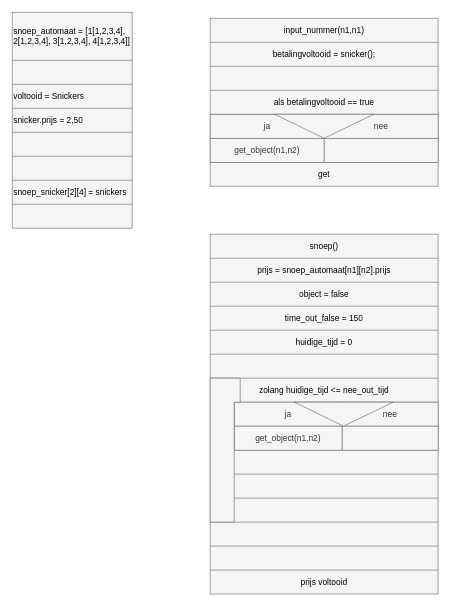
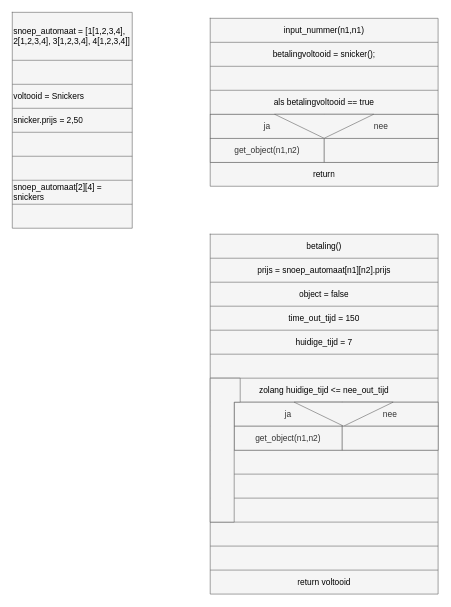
  <mxCell id="0" />
  <mxCell id="1" parent="0" />
  <mxCell id="2" value="" style="shape=table;startSize=0;container=1;collapsible=0;childLayout=tableLayout;fillColor=#f5f5f5;fontColor=#000000;strokeColor=#666666;fontSize=14;align=left;" vertex="1" parent="1"><mxGeometry x="20" y="20" width="200" height="360" as="geometry" /></mxCell>
  <mxCell id="3" value="" style="shape=tableRow;horizontal=0;startSize=0;swimlaneHead=0;swimlaneBody=0;top=0;left=0;bottom=0;right=0;collapsible=0;dropTarget=0;fillColor=none;points=[[0,0.5],[1,0.5]];portConstraint=eastwest;fontColor=#000000;fontSize=14;align=left;" vertex="1" parent="2"><mxGeometry width="200" height="80" as="geometry" /></mxCell>
  <mxCell id="4" value="snoep_automaat = [1[1,2,3,4], 2[1,2,3,4], 3[1,2,3,4], 4[1,2,3,4]]" style="shape=partialRectangle;html=1;whiteSpace=wrap;connectable=0;overflow=hidden;fillColor=none;top=0;left=0;bottom=0;right=0;pointerEvents=1;fontColor=#000000;fontSize=14;align=left;" vertex="1" parent="3"><mxGeometry width="200" height="80" as="geometry"><mxRectangle width="200" height="80" as="alternateBounds" /></mxGeometry></mxCell>
  <mxCell id="5" style="shape=tableRow;horizontal=0;startSize=0;swimlaneHead=0;swimlaneBody=0;top=0;left=0;bottom=0;right=0;collapsible=0;dropTarget=0;fillColor=none;points=[[0,0.5],[1,0.5]];portConstraint=eastwest;fontColor=#000000;fontSize=14;align=left;" vertex="1" parent="2"><mxGeometry y="80" width="200" height="40" as="geometry" /></mxCell>
  <mxCell id="6" style="shape=partialRectangle;html=1;whiteSpace=wrap;connectable=0;overflow=hidden;fillColor=none;top=0;left=0;bottom=0;right=0;pointerEvents=1;fontColor=#000000;fontSize=14;align=left;" vertex="1" parent="5"><mxGeometry width="200" height="40" as="geometry"><mxRectangle width="200" height="40" as="alternateBounds" /></mxGeometry></mxCell>
  <mxCell id="7" value="" style="shape=tableRow;horizontal=0;startSize=0;swimlaneHead=0;swimlaneBody=0;top=0;left=0;bottom=0;right=0;collapsible=0;dropTarget=0;fillColor=none;points=[[0,0.5],[1,0.5]];portConstraint=eastwest;fontColor=#000000;fontSize=14;align=left;" vertex="1" parent="2"><mxGeometry y="120" width="200" height="40" as="geometry" /></mxCell>
  <mxCell id="8" value="voltooid = Snickers" style="shape=partialRectangle;html=1;whiteSpace=wrap;connectable=0;overflow=hidden;fillColor=none;top=0;left=0;bottom=0;right=0;pointerEvents=1;fontColor=#000000;fontSize=14;align=left;" vertex="1" parent="7"><mxGeometry width="200" height="40" as="geometry"><mxRectangle width="200" height="40" as="alternateBounds" /></mxGeometry></mxCell>
  <mxCell id="9" value="" style="shape=tableRow;horizontal=0;startSize=0;swimlaneHead=0;swimlaneBody=0;top=0;left=0;bottom=0;right=0;collapsible=0;dropTarget=0;fillColor=none;points=[[0,0.5],[1,0.5]];portConstraint=eastwest;fontColor=#000000;fontSize=14;align=left;" vertex="1" parent="2"><mxGeometry y="160" width="200" height="40" as="geometry" /></mxCell>
  <mxCell id="10" value="snicker.prijs = 2,50" style="shape=partialRectangle;html=1;whiteSpace=wrap;connectable=0;overflow=hidden;fillColor=none;top=0;left=0;bottom=0;right=0;pointerEvents=1;fontColor=#000000;fontSize=14;align=left;" vertex="1" parent="9"><mxGeometry width="200" height="40" as="geometry"><mxRectangle width="200" height="40" as="alternateBounds" /></mxGeometry></mxCell>
  <mxCell id="11" style="shape=tableRow;horizontal=0;startSize=0;swimlaneHead=0;swimlaneBody=0;top=0;left=0;bottom=0;right=0;collapsible=0;dropTarget=0;fillColor=none;points=[[0,0.5],[1,0.5]];portConstraint=eastwest;fontColor=#000000;fontSize=14;align=left;" vertex="1" parent="2"><mxGeometry y="200" width="200" height="40" as="geometry" /></mxCell>
  <mxCell id="12" style="shape=partialRectangle;html=1;whiteSpace=wrap;connectable=0;overflow=hidden;fillColor=none;top=0;left=0;bottom=0;right=0;pointerEvents=1;fontColor=#000000;fontSize=14;align=left;" vertex="1" parent="11"><mxGeometry width="200" height="40" as="geometry"><mxRectangle width="200" height="40" as="alternateBounds" /></mxGeometry></mxCell>
  <mxCell id="13" style="shape=tableRow;horizontal=0;startSize=0;swimlaneHead=0;swimlaneBody=0;top=0;left=0;bottom=0;right=0;collapsible=0;dropTarget=0;fillColor=none;points=[[0,0.5],[1,0.5]];portConstraint=eastwest;fontColor=#000000;fontSize=14;align=left;" vertex="1" parent="2"><mxGeometry y="240" width="200" height="40" as="geometry" /></mxCell>
  <mxCell id="14" style="shape=partialRectangle;html=1;whiteSpace=wrap;connectable=0;overflow=hidden;fillColor=none;top=0;left=0;bottom=0;right=0;pointerEvents=1;fontColor=#000000;fontSize=14;align=left;" vertex="1" parent="13"><mxGeometry width="200" height="40" as="geometry"><mxRectangle width="200" height="40" as="alternateBounds" /></mxGeometry></mxCell>
  <mxCell id="15" value="" style="shape=tableRow;horizontal=0;startSize=0;swimlaneHead=0;swimlaneBody=0;top=0;left=0;bottom=0;right=0;collapsible=0;dropTarget=0;fillColor=none;points=[[0,0.5],[1,0.5]];portConstraint=eastwest;fontColor=#000000;fontSize=14;align=left;" vertex="1" parent="2"><mxGeometry y="280" width="200" height="40" as="geometry" /></mxCell>
- <mxCell id="16" value="snoep_snicker[2][4] = snickers" style="shape=partialRectangle;html=1;whiteSpace=wrap;connectable=0;overflow=hidden;fillColor=none;top=0;left=0;bottom=0;right=0;pointerEvents=1;fontColor=#000000;fontSize=14;align=left;" vertex="1" parent="15"><mxGeometry width="200" height="40" as="geometry"><mxRectangle width="200" height="40" as="alternateBounds" /></mxGeometry></mxCell>
+ <mxCell id="16" value="snoep_automaat[2][4] = snickers" style="shape=partialRectangle;html=1;whiteSpace=wrap;connectable=0;overflow=hidden;fillColor=none;top=0;left=0;bottom=0;right=0;pointerEvents=1;fontColor=#000000;fontSize=14;align=left;" vertex="1" parent="15"><mxGeometry width="200" height="40" as="geometry"><mxRectangle width="200" height="40" as="alternateBounds" /></mxGeometry></mxCell>
  <mxCell id="17" value="" style="shape=tableRow;horizontal=0;startSize=0;swimlaneHead=0;swimlaneBody=0;top=0;left=0;bottom=0;right=0;collapsible=0;dropTarget=0;fillColor=none;points=[[0,0.5],[1,0.5]];portConstraint=eastwest;fontColor=#000000;fontSize=14;align=left;" vertex="1" parent="2"><mxGeometry y="320" width="200" height="40" as="geometry" /></mxCell>
  <mxCell id="18" value="" style="shape=partialRectangle;html=1;whiteSpace=wrap;connectable=0;overflow=hidden;fillColor=none;top=0;left=0;bottom=0;right=0;pointerEvents=1;fontColor=#000000;fontSize=14;align=left;" vertex="1" parent="17"><mxGeometry width="200" height="40" as="geometry"><mxRectangle width="200" height="40" as="alternateBounds" /></mxGeometry></mxCell>
  <mxCell id="19" value="" style="shape=table;startSize=0;container=1;collapsible=0;childLayout=tableLayout;fillColor=#f5f5f5;strokeColor=#666666;fontColor=#000000;fontSize=14;swimlaneFillColor=none;rounded=0;" vertex="1" parent="1"><mxGeometry x="350" y="30" width="380" height="280" as="geometry" /></mxCell>
  <mxCell id="20" style="shape=tableRow;horizontal=0;startSize=0;swimlaneHead=0;swimlaneBody=0;top=0;left=0;bottom=0;right=0;collapsible=0;dropTarget=0;fillColor=none;points=[[0,0.5],[1,0.5]];portConstraint=eastwest;fontColor=#000000;fontSize=14;align=center;" vertex="1" parent="19"><mxGeometry width="380" height="40" as="geometry" /></mxCell>
  <mxCell id="21" value="input_nummer(n1,n1)" style="shape=partialRectangle;html=1;whiteSpace=wrap;connectable=0;overflow=hidden;fillColor=none;top=0;left=0;bottom=0;right=0;pointerEvents=1;fontColor=#000000;fontSize=14;" vertex="1" parent="20"><mxGeometry width="380" height="40" as="geometry"><mxRectangle width="380" height="40" as="alternateBounds" /></mxGeometry></mxCell>
  <mxCell id="22" value="" style="shape=tableRow;horizontal=0;startSize=0;swimlaneHead=0;swimlaneBody=0;top=0;left=0;bottom=0;right=0;collapsible=0;dropTarget=0;fillColor=none;points=[[0,0.5],[1,0.5]];portConstraint=eastwest;fontColor=#000000;fontSize=14;" vertex="1" parent="19"><mxGeometry y="40" width="380" height="40" as="geometry" /></mxCell>
  <mxCell id="23" value="betalingvoltooid = snicker();" style="shape=partialRectangle;html=1;whiteSpace=wrap;connectable=0;overflow=hidden;fillColor=none;top=0;left=0;bottom=0;right=0;pointerEvents=1;fontColor=#000000;fontSize=14;" vertex="1" parent="22"><mxGeometry width="380" height="40" as="geometry"><mxRectangle width="380" height="40" as="alternateBounds" /></mxGeometry></mxCell>
  <mxCell id="24" style="shape=tableRow;horizontal=0;startSize=0;swimlaneHead=0;swimlaneBody=0;top=0;left=0;bottom=0;right=0;collapsible=0;dropTarget=0;fillColor=none;points=[[0,0.5],[1,0.5]];portConstraint=eastwest;fontColor=#000000;fontSize=14;" vertex="1" parent="19"><mxGeometry y="80" width="380" height="40" as="geometry" /></mxCell>
  <mxCell id="25" value="" style="shape=partialRectangle;html=1;whiteSpace=wrap;connectable=0;overflow=hidden;fillColor=none;top=0;left=0;bottom=0;right=0;pointerEvents=1;fontColor=#000000;fontSize=14;" vertex="1" parent="24"><mxGeometry width="380" height="40" as="geometry"><mxRectangle width="380" height="40" as="alternateBounds" /></mxGeometry></mxCell>
  <mxCell id="26" style="shape=tableRow;horizontal=0;startSize=0;swimlaneHead=0;swimlaneBody=0;top=0;left=0;bottom=0;right=0;collapsible=0;dropTarget=0;fillColor=none;points=[[0,0.5],[1,0.5]];portConstraint=eastwest;fontColor=#000000;fontSize=14;" vertex="1" parent="19"><mxGeometry y="120" width="380" height="40" as="geometry" /></mxCell>
  <mxCell id="27" value="als betalingvoltooid == true" style="shape=partialRectangle;html=1;whiteSpace=wrap;connectable=0;overflow=hidden;fillColor=none;top=0;left=0;bottom=0;right=0;pointerEvents=1;fontColor=#000000;fontSize=14;" vertex="1" parent="26"><mxGeometry width="380" height="40" as="geometry"><mxRectangle width="380" height="40" as="alternateBounds" /></mxGeometry></mxCell>
  <mxCell id="28" style="shape=tableRow;horizontal=0;startSize=0;swimlaneHead=0;swimlaneBody=0;top=0;left=0;bottom=0;right=0;collapsible=0;dropTarget=0;fillColor=none;points=[[0,0.5],[1,0.5]];portConstraint=eastwest;fontColor=#000000;fontSize=14;" vertex="1" parent="19"><mxGeometry y="160" width="380" height="40" as="geometry" /></mxCell>
  <mxCell id="29" style="shape=partialRectangle;html=1;whiteSpace=wrap;connectable=0;overflow=hidden;fillColor=none;top=0;left=0;bottom=0;right=0;pointerEvents=1;fontColor=#000000;fontSize=14;" vertex="1" parent="28"><mxGeometry width="380" height="40" as="geometry"><mxRectangle width="380" height="40" as="alternateBounds" /></mxGeometry></mxCell>
  <mxCell id="30" style="shape=tableRow;horizontal=0;startSize=0;swimlaneHead=0;swimlaneBody=0;top=0;left=0;bottom=0;right=0;collapsible=0;dropTarget=0;fillColor=none;points=[[0,0.5],[1,0.5]];portConstraint=eastwest;fontColor=#000000;fontSize=14;" vertex="1" parent="19"><mxGeometry y="200" width="380" height="40" as="geometry" /></mxCell>
  <mxCell id="31" style="shape=partialRectangle;html=1;whiteSpace=wrap;connectable=0;overflow=hidden;fillColor=none;top=0;left=0;bottom=0;right=0;pointerEvents=1;fontColor=#000000;fontSize=14;" vertex="1" parent="30"><mxGeometry width="380" height="40" as="geometry"><mxRectangle width="380" height="40" as="alternateBounds" /></mxGeometry></mxCell>
  <mxCell id="32" style="shape=tableRow;horizontal=0;startSize=0;swimlaneHead=0;swimlaneBody=0;top=0;left=0;bottom=0;right=0;collapsible=0;dropTarget=0;fillColor=none;points=[[0,0.5],[1,0.5]];portConstraint=eastwest;fontColor=#000000;fontSize=14;" vertex="1" parent="19"><mxGeometry y="240" width="380" height="40" as="geometry" /></mxCell>
- <mxCell id="33" value="get" style="shape=partialRectangle;html=1;whiteSpace=wrap;connectable=0;overflow=hidden;fillColor=none;top=0;left=0;bottom=0;right=0;pointerEvents=1;fontColor=#000000;fontSize=14;" vertex="1" parent="32"><mxGeometry width="380" height="40" as="geometry"><mxRectangle width="380" height="40" as="alternateBounds" /></mxGeometry></mxCell>
+ <mxCell id="33" value="return" style="shape=partialRectangle;html=1;whiteSpace=wrap;connectable=0;overflow=hidden;fillColor=none;top=0;left=0;bottom=0;right=0;pointerEvents=1;fontColor=#000000;fontSize=14;" vertex="1" parent="32"><mxGeometry width="380" height="40" as="geometry"><mxRectangle width="380" height="40" as="alternateBounds" /></mxGeometry></mxCell>
  <mxCell id="34" value="ja" style="rounded=0;whiteSpace=wrap;html=1;labelBackgroundColor=none;fontSize=14;fontColor=#333333;fillColor=#f5f5f5;strokeColor=#666666;align=center;" vertex="1" parent="1"><mxGeometry x="350" y="190" width="190" height="40" as="geometry" /></mxCell>
  <mxCell id="35" value="nee" style="rounded=0;whiteSpace=wrap;html=1;labelBackgroundColor=none;fontSize=14;fontColor=#333333;fillColor=#f5f5f5;strokeColor=#666666;" vertex="1" parent="1"><mxGeometry x="540" y="190" width="190" height="40" as="geometry" /></mxCell>
  <mxCell id="36" value="" style="triangle;whiteSpace=wrap;html=1;rounded=0;labelBackgroundColor=none;fontSize=14;fontColor=#333333;fillColor=#f5f5f5;strokeColor=#666666;direction=south;" vertex="1" parent="1"><mxGeometry x="457.5" y="190" width="165" height="40" as="geometry" /></mxCell>
  <mxCell id="37" value="get_object(n1,n2)" style="rounded=0;whiteSpace=wrap;html=1;labelBackgroundColor=none;fontSize=14;fontColor=#333333;fillColor=#f5f5f5;strokeColor=#666666;align=center;" vertex="1" parent="1"><mxGeometry x="350" y="230" width="190" height="40" as="geometry" /></mxCell>
  <mxCell id="38" value="" style="rounded=0;whiteSpace=wrap;html=1;labelBackgroundColor=none;fontSize=14;fontColor=#333333;fillColor=#f5f5f5;strokeColor=#666666;align=center;" vertex="1" parent="1"><mxGeometry x="540" y="230" width="190" height="40" as="geometry" /></mxCell>
  <mxCell id="39" value="" style="shape=table;startSize=0;container=1;collapsible=0;childLayout=tableLayout;fillColor=#f5f5f5;strokeColor=#666666;fontColor=#000000;fontSize=14;swimlaneFillColor=none;rounded=0;" vertex="1" parent="1"><mxGeometry x="350" y="390" width="380" height="600" as="geometry" /></mxCell>
  <mxCell id="40" style="shape=tableRow;horizontal=0;startSize=0;swimlaneHead=0;swimlaneBody=0;top=0;left=0;bottom=0;right=0;collapsible=0;dropTarget=0;fillColor=none;points=[[0,0.5],[1,0.5]];portConstraint=eastwest;fontColor=#000000;fontSize=14;align=center;" vertex="1" parent="39"><mxGeometry width="380" height="40" as="geometry" /></mxCell>
- <mxCell id="41" value="snoep()" style="shape=partialRectangle;html=1;whiteSpace=wrap;connectable=0;overflow=hidden;fillColor=none;top=0;left=0;bottom=0;right=0;pointerEvents=1;fontColor=#000000;fontSize=14;" vertex="1" parent="40"><mxGeometry width="380" height="40" as="geometry"><mxRectangle width="380" height="40" as="alternateBounds" /></mxGeometry></mxCell>
+ <mxCell id="41" value="betaling()" style="shape=partialRectangle;html=1;whiteSpace=wrap;connectable=0;overflow=hidden;fillColor=none;top=0;left=0;bottom=0;right=0;pointerEvents=1;fontColor=#000000;fontSize=14;" vertex="1" parent="40"><mxGeometry width="380" height="40" as="geometry"><mxRectangle width="380" height="40" as="alternateBounds" /></mxGeometry></mxCell>
  <mxCell id="42" style="shape=tableRow;horizontal=0;startSize=0;swimlaneHead=0;swimlaneBody=0;top=0;left=0;bottom=0;right=0;collapsible=0;dropTarget=0;fillColor=none;points=[[0,0.5],[1,0.5]];portConstraint=eastwest;fontColor=#000000;fontSize=14;align=center;" vertex="1" parent="39"><mxGeometry y="40" width="380" height="40" as="geometry" /></mxCell>
  <mxCell id="43" value="prijs = snoep_automaat[n1][n2].prijs" style="shape=partialRectangle;html=1;whiteSpace=wrap;connectable=0;overflow=hidden;fillColor=none;top=0;left=0;bottom=0;right=0;pointerEvents=1;fontColor=#000000;fontSize=14;" vertex="1" parent="42"><mxGeometry width="380" height="40" as="geometry"><mxRectangle width="380" height="40" as="alternateBounds" /></mxGeometry></mxCell>
  <mxCell id="44" value="" style="shape=tableRow;horizontal=0;startSize=0;swimlaneHead=0;swimlaneBody=0;top=0;left=0;bottom=0;right=0;collapsible=0;dropTarget=0;fillColor=none;points=[[0,0.5],[1,0.5]];portConstraint=eastwest;fontColor=#000000;fontSize=14;" vertex="1" parent="39"><mxGeometry y="80" width="380" height="40" as="geometry" /></mxCell>
  <mxCell id="45" value="object = false" style="shape=partialRectangle;html=1;whiteSpace=wrap;connectable=0;overflow=hidden;fillColor=none;top=0;left=0;bottom=0;right=0;pointerEvents=1;fontColor=#000000;fontSize=14;" vertex="1" parent="44"><mxGeometry width="380" height="40" as="geometry"><mxRectangle width="380" height="40" as="alternateBounds" /></mxGeometry></mxCell>
  <mxCell id="46" value="" style="shape=tableRow;horizontal=0;startSize=0;swimlaneHead=0;swimlaneBody=0;top=0;left=0;bottom=0;right=0;collapsible=0;dropTarget=0;fillColor=none;points=[[0,0.5],[1,0.5]];portConstraint=eastwest;fontColor=#000000;fontSize=14;" vertex="1" parent="39"><mxGeometry y="120" width="380" height="40" as="geometry" /></mxCell>
- <mxCell id="47" value="time_out_false = 150" style="shape=partialRectangle;html=1;whiteSpace=wrap;connectable=0;overflow=hidden;fillColor=none;top=0;left=0;bottom=0;right=0;pointerEvents=1;fontColor=#000000;fontSize=14;" vertex="1" parent="46"><mxGeometry width="380" height="40" as="geometry"><mxRectangle width="380" height="40" as="alternateBounds" /></mxGeometry></mxCell>
+ <mxCell id="47" value="time_out_tijd = 150" style="shape=partialRectangle;html=1;whiteSpace=wrap;connectable=0;overflow=hidden;fillColor=none;top=0;left=0;bottom=0;right=0;pointerEvents=1;fontColor=#000000;fontSize=14;" vertex="1" parent="46"><mxGeometry width="380" height="40" as="geometry"><mxRectangle width="380" height="40" as="alternateBounds" /></mxGeometry></mxCell>
  <mxCell id="48" style="shape=tableRow;horizontal=0;startSize=0;swimlaneHead=0;swimlaneBody=0;top=0;left=0;bottom=0;right=0;collapsible=0;dropTarget=0;fillColor=none;points=[[0,0.5],[1,0.5]];portConstraint=eastwest;fontColor=#000000;fontSize=14;" vertex="1" parent="39"><mxGeometry y="160" width="380" height="40" as="geometry" /></mxCell>
- <mxCell id="49" value="huidige_tijd = 0" style="shape=partialRectangle;html=1;whiteSpace=wrap;connectable=0;overflow=hidden;fillColor=none;top=0;left=0;bottom=0;right=0;pointerEvents=1;fontColor=#000000;fontSize=14;" vertex="1" parent="48"><mxGeometry width="380" height="40" as="geometry"><mxRectangle width="380" height="40" as="alternateBounds" /></mxGeometry></mxCell>
+ <mxCell id="49" value="huidige_tijd = 7" style="shape=partialRectangle;html=1;whiteSpace=wrap;connectable=0;overflow=hidden;fillColor=none;top=0;left=0;bottom=0;right=0;pointerEvents=1;fontColor=#000000;fontSize=14;" vertex="1" parent="48"><mxGeometry width="380" height="40" as="geometry"><mxRectangle width="380" height="40" as="alternateBounds" /></mxGeometry></mxCell>
  <mxCell id="50" style="shape=tableRow;horizontal=0;startSize=0;swimlaneHead=0;swimlaneBody=0;top=0;left=0;bottom=0;right=0;collapsible=0;dropTarget=0;fillColor=none;points=[[0,0.5],[1,0.5]];portConstraint=eastwest;fontColor=#000000;fontSize=14;" vertex="1" parent="39"><mxGeometry y="200" width="380" height="40" as="geometry" /></mxCell>
  <mxCell id="51" style="shape=partialRectangle;html=1;whiteSpace=wrap;connectable=0;overflow=hidden;fillColor=none;top=0;left=0;bottom=0;right=0;pointerEvents=1;fontColor=#000000;fontSize=14;" vertex="1" parent="50"><mxGeometry width="380" height="40" as="geometry"><mxRectangle width="380" height="40" as="alternateBounds" /></mxGeometry></mxCell>
  <mxCell id="52" style="shape=tableRow;horizontal=0;startSize=0;swimlaneHead=0;swimlaneBody=0;top=0;left=0;bottom=0;right=0;collapsible=0;dropTarget=0;fillColor=none;points=[[0,0.5],[1,0.5]];portConstraint=eastwest;fontColor=#000000;fontSize=14;" vertex="1" parent="39"><mxGeometry y="240" width="380" height="40" as="geometry" /></mxCell>
  <mxCell id="53" value="zolang huidige_tijd &amp;lt;= nee_out_tijd" style="shape=partialRectangle;html=1;whiteSpace=wrap;connectable=0;overflow=hidden;fillColor=none;top=0;left=0;bottom=0;right=0;pointerEvents=1;fontColor=#000000;fontSize=14;align=center;" vertex="1" parent="52"><mxGeometry width="380" height="40" as="geometry"><mxRectangle width="380" height="40" as="alternateBounds" /></mxGeometry></mxCell>
  <mxCell id="54" style="shape=tableRow;horizontal=0;startSize=0;swimlaneHead=0;swimlaneBody=0;top=0;left=0;bottom=0;right=0;collapsible=0;dropTarget=0;fillColor=none;points=[[0,0.5],[1,0.5]];portConstraint=eastwest;fontColor=#000000;fontSize=14;" vertex="1" parent="39"><mxGeometry y="280" width="380" height="40" as="geometry" /></mxCell>
  <mxCell id="55" value="als betalingvoltooid == true" style="shape=partialRectangle;html=1;whiteSpace=wrap;connectable=0;overflow=hidden;fillColor=none;top=0;left=0;bottom=0;right=0;pointerEvents=1;fontColor=#000000;fontSize=14;" vertex="1" parent="54"><mxGeometry width="380" height="40" as="geometry"><mxRectangle width="380" height="40" as="alternateBounds" /></mxGeometry></mxCell>
  <mxCell id="56" style="shape=tableRow;horizontal=0;startSize=0;swimlaneHead=0;swimlaneBody=0;top=0;left=0;bottom=0;right=0;collapsible=0;dropTarget=0;fillColor=none;points=[[0,0.5],[1,0.5]];portConstraint=eastwest;fontColor=#000000;fontSize=14;" vertex="1" parent="39"><mxGeometry y="320" width="380" height="40" as="geometry" /></mxCell>
  <mxCell id="57" style="shape=partialRectangle;html=1;whiteSpace=wrap;connectable=0;overflow=hidden;fillColor=none;top=0;left=0;bottom=0;right=0;pointerEvents=1;fontColor=#000000;fontSize=14;" vertex="1" parent="56"><mxGeometry width="380" height="40" as="geometry"><mxRectangle width="380" height="40" as="alternateBounds" /></mxGeometry></mxCell>
  <mxCell id="58" style="shape=tableRow;horizontal=0;startSize=0;swimlaneHead=0;swimlaneBody=0;top=0;left=0;bottom=0;right=0;collapsible=0;dropTarget=0;fillColor=none;points=[[0,0.5],[1,0.5]];portConstraint=eastwest;fontColor=#000000;fontSize=14;" vertex="1" parent="39"><mxGeometry y="360" width="380" height="40" as="geometry" /></mxCell>
  <mxCell id="59" style="shape=partialRectangle;html=1;whiteSpace=wrap;connectable=0;overflow=hidden;fillColor=none;top=0;left=0;bottom=0;right=0;pointerEvents=1;fontColor=#000000;fontSize=14;" vertex="1" parent="58"><mxGeometry width="380" height="40" as="geometry"><mxRectangle width="380" height="40" as="alternateBounds" /></mxGeometry></mxCell>
  <mxCell id="60" style="shape=tableRow;horizontal=0;startSize=0;swimlaneHead=0;swimlaneBody=0;top=0;left=0;bottom=0;right=0;collapsible=0;dropTarget=0;fillColor=none;points=[[0,0.5],[1,0.5]];portConstraint=eastwest;fontColor=#000000;fontSize=14;" vertex="1" parent="39"><mxGeometry y="400" width="380" height="40" as="geometry" /></mxCell>
  <mxCell id="61" style="shape=partialRectangle;html=1;whiteSpace=wrap;connectable=0;overflow=hidden;fillColor=none;top=0;left=0;bottom=0;right=0;pointerEvents=1;fontColor=#000000;fontSize=14;" vertex="1" parent="60"><mxGeometry width="380" height="40" as="geometry"><mxRectangle width="380" height="40" as="alternateBounds" /></mxGeometry></mxCell>
  <mxCell id="62" style="shape=tableRow;horizontal=0;startSize=0;swimlaneHead=0;swimlaneBody=0;top=0;left=0;bottom=0;right=0;collapsible=0;dropTarget=0;fillColor=none;points=[[0,0.5],[1,0.5]];portConstraint=eastwest;fontColor=#000000;fontSize=14;" vertex="1" parent="39"><mxGeometry y="440" width="380" height="40" as="geometry" /></mxCell>
  <mxCell id="63" style="shape=partialRectangle;html=1;whiteSpace=wrap;connectable=0;overflow=hidden;fillColor=none;top=0;left=0;bottom=0;right=0;pointerEvents=1;fontColor=#000000;fontSize=14;" vertex="1" parent="62"><mxGeometry width="380" height="40" as="geometry"><mxRectangle width="380" height="40" as="alternateBounds" /></mxGeometry></mxCell>
  <mxCell id="64" style="shape=tableRow;horizontal=0;startSize=0;swimlaneHead=0;swimlaneBody=0;top=0;left=0;bottom=0;right=0;collapsible=0;dropTarget=0;fillColor=none;points=[[0,0.5],[1,0.5]];portConstraint=eastwest;fontColor=#000000;fontSize=14;" vertex="1" parent="39"><mxGeometry y="480" width="380" height="40" as="geometry" /></mxCell>
  <mxCell id="65" style="shape=partialRectangle;html=1;whiteSpace=wrap;connectable=0;overflow=hidden;fillColor=none;top=0;left=0;bottom=0;right=0;pointerEvents=1;fontColor=#000000;fontSize=14;" vertex="1" parent="64"><mxGeometry width="380" height="40" as="geometry"><mxRectangle width="380" height="40" as="alternateBounds" /></mxGeometry></mxCell>
  <mxCell id="66" style="shape=tableRow;horizontal=0;startSize=0;swimlaneHead=0;swimlaneBody=0;top=0;left=0;bottom=0;right=0;collapsible=0;dropTarget=0;fillColor=none;points=[[0,0.5],[1,0.5]];portConstraint=eastwest;fontColor=#000000;fontSize=14;" vertex="1" parent="39"><mxGeometry y="520" width="380" height="40" as="geometry" /></mxCell>
  <mxCell id="67" style="shape=partialRectangle;html=1;whiteSpace=wrap;connectable=0;overflow=hidden;fillColor=none;top=0;left=0;bottom=0;right=0;pointerEvents=1;fontColor=#000000;fontSize=14;" vertex="1" parent="66"><mxGeometry width="380" height="40" as="geometry"><mxRectangle width="380" height="40" as="alternateBounds" /></mxGeometry></mxCell>
  <mxCell id="68" style="shape=tableRow;horizontal=0;startSize=0;swimlaneHead=0;swimlaneBody=0;top=0;left=0;bottom=0;right=0;collapsible=0;dropTarget=0;fillColor=none;points=[[0,0.5],[1,0.5]];portConstraint=eastwest;fontColor=#000000;fontSize=14;" vertex="1" parent="39"><mxGeometry y="560" width="380" height="40" as="geometry" /></mxCell>
- <mxCell id="69" value="prijs voltooid" style="shape=partialRectangle;html=1;whiteSpace=wrap;connectable=0;overflow=hidden;fillColor=none;top=0;left=0;bottom=0;right=0;pointerEvents=1;fontColor=#000000;fontSize=14;" vertex="1" parent="68"><mxGeometry width="380" height="40" as="geometry"><mxRectangle width="380" height="40" as="alternateBounds" /></mxGeometry></mxCell>
+ <mxCell id="69" value="return voltooid" style="shape=partialRectangle;html=1;whiteSpace=wrap;connectable=0;overflow=hidden;fillColor=none;top=0;left=0;bottom=0;right=0;pointerEvents=1;fontColor=#000000;fontSize=14;" vertex="1" parent="68"><mxGeometry width="380" height="40" as="geometry"><mxRectangle width="380" height="40" as="alternateBounds" /></mxGeometry></mxCell>
  <mxCell id="70" value="ja" style="rounded=0;whiteSpace=wrap;html=1;labelBackgroundColor=none;fontSize=14;fontColor=#333333;fillColor=#f5f5f5;strokeColor=#666666;align=center;" vertex="1" parent="1"><mxGeometry x="390" y="670" width="180" height="40" as="geometry" /></mxCell>
  <mxCell id="71" value="nee" style="rounded=0;whiteSpace=wrap;html=1;labelBackgroundColor=none;fontSize=14;fontColor=#333333;fillColor=#f5f5f5;strokeColor=#666666;" vertex="1" parent="1"><mxGeometry x="570" y="670" width="160" height="40" as="geometry" /></mxCell>
  <mxCell id="72" value="" style="triangle;whiteSpace=wrap;html=1;rounded=0;labelBackgroundColor=none;fontSize=14;fontColor=#333333;fillColor=#f5f5f5;strokeColor=#666666;direction=south;" vertex="1" parent="1"><mxGeometry x="490" y="670" width="165" height="40" as="geometry" /></mxCell>
  <mxCell id="73" value="get_object(n1,n2)" style="rounded=0;whiteSpace=wrap;html=1;labelBackgroundColor=none;fontSize=14;fontColor=#333333;fillColor=#f5f5f5;strokeColor=#666666;align=center;" vertex="1" parent="1"><mxGeometry x="390" y="710" width="180" height="40" as="geometry" /></mxCell>
  <mxCell id="74" value="" style="rounded=0;whiteSpace=wrap;html=1;labelBackgroundColor=none;fontSize=14;fontColor=#333333;fillColor=#f5f5f5;strokeColor=#666666;align=center;" vertex="1" parent="1"><mxGeometry x="570" y="710" width="160" height="40" as="geometry" /></mxCell>
  <mxCell id="75" value="" style="shape=corner;whiteSpace=wrap;html=1;rounded=0;labelBackgroundColor=#FFFFFF;fontSize=14;fontColor=#333333;fillColor=#f5f5f5;strokeColor=#666666;dx=40;dy=40;align=center;" vertex="1" parent="1"><mxGeometry x="350" y="630" width="50" height="240" as="geometry" /></mxCell>
